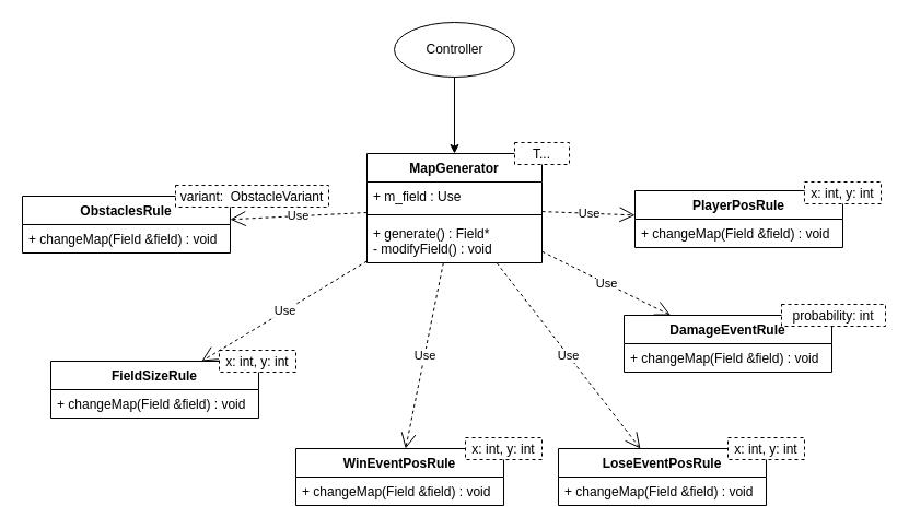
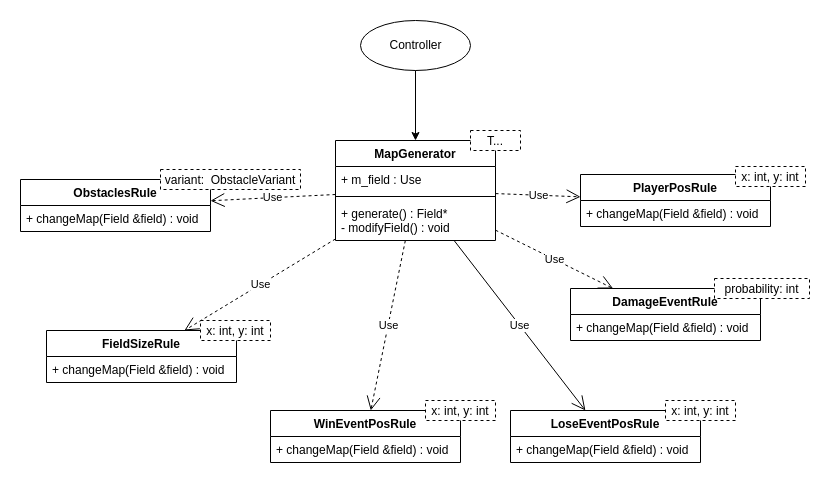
  <mxCell id="0" />
  <mxCell id="1" parent="0" />
  <mxCell id="2" value="Controller" style="ellipse;html=1;" vertex="1" parent="1"><mxGeometry x="360" y="20" width="110" height="50" as="geometry" /></mxCell>
  <mxCell id="3" value="MapGenerator" style="swimlane;fontStyle=1;align=center;verticalAlign=top;childLayout=stackLayout;horizontal=1;startSize=26;horizontalStack=0;resizeParent=1;resizeParentMax=0;resizeLast=0;collapsible=1;marginBottom=0;shadow=0;sketch=0;rounded=0;glass=0;" vertex="1" parent="1"><mxGeometry x="335" y="140" width="160" height="100" as="geometry" /></mxCell>
  <mxCell id="4" value="+ m_field : Use" style="text;strokeColor=none;fillColor=none;align=left;verticalAlign=top;spacingLeft=4;spacingRight=4;overflow=hidden;rotatable=0;points=[[0,0.5],[1,0.5]];portConstraint=eastwest;" vertex="1" parent="3"><mxGeometry y="26" width="160" height="26" as="geometry" /></mxCell>
  <mxCell id="5" value="" style="line;strokeWidth=1;fillColor=none;align=left;verticalAlign=middle;spacingTop=-1;spacingLeft=3;spacingRight=3;rotatable=0;labelPosition=right;points=[];portConstraint=eastwest;" vertex="1" parent="3"><mxGeometry y="52" width="160" height="8" as="geometry" /></mxCell>
  <mxCell id="6" value="+ generate() : Field*&#10;- modifyField() : void" style="text;strokeColor=none;fillColor=none;align=left;verticalAlign=top;spacingLeft=4;spacingRight=4;overflow=hidden;rotatable=0;points=[[0,0.5],[1,0.5]];portConstraint=eastwest;" vertex="1" parent="3"><mxGeometry y="60" width="160" height="40" as="geometry" /></mxCell>
  <mxCell id="7" value="" style="endArrow=classic;html=1;rounded=0;" edge="1" parent="1" source="2" target="3"><mxGeometry width="50" height="50" relative="1" as="geometry"><mxPoint x="310" y="410" as="sourcePoint" /><mxPoint x="360" y="360" as="targetPoint" /></mxGeometry></mxCell>
  <mxCell id="8" value="T..." style="text;align=center;fontStyle=0;verticalAlign=middle;spacingLeft=3;spacingRight=3;strokeColor=default;rotatable=0;points=[[0,0.5],[1,0.5]];portConstraint=eastwest;rounded=0;shadow=0;glass=0;dashed=1;sketch=0;fillColor=default;" vertex="1" parent="1"><mxGeometry x="470" y="130" width="50" height="20" as="geometry" /></mxCell>
  <mxCell id="9" value="FieldSizeRule" style="swimlane;fontStyle=1;align=center;verticalAlign=top;childLayout=stackLayout;horizontal=1;startSize=26;horizontalStack=0;resizeParent=1;resizeParentMax=0;resizeLast=0;collapsible=1;marginBottom=0;rounded=0;shadow=0;glass=0;sketch=0;strokeColor=default;fillColor=default;" vertex="1" parent="1"><mxGeometry x="46" y="330" width="190" height="52" as="geometry" /></mxCell>
  <mxCell id="10" value="+ changeMap(Field &amp;field) : void" style="text;strokeColor=none;fillColor=none;align=left;verticalAlign=top;spacingLeft=4;spacingRight=4;overflow=hidden;rotatable=0;points=[[0,0.5],[1,0.5]];portConstraint=eastwest;rounded=0;shadow=0;glass=0;sketch=0;" vertex="1" parent="9"><mxGeometry y="26" width="190" height="26" as="geometry" /></mxCell>
  <mxCell id="11" value="WinEventPosRule" style="swimlane;fontStyle=1;align=center;verticalAlign=top;childLayout=stackLayout;horizontal=1;startSize=26;horizontalStack=0;resizeParent=1;resizeParentMax=0;resizeLast=0;collapsible=1;marginBottom=0;rounded=0;shadow=0;glass=0;sketch=0;strokeColor=default;fillColor=default;" vertex="1" parent="1"><mxGeometry x="270" y="410" width="190" height="52" as="geometry" /></mxCell>
  <mxCell id="12" value="+ changeMap(Field &amp;field) : void" style="text;strokeColor=none;fillColor=none;align=left;verticalAlign=top;spacingLeft=4;spacingRight=4;overflow=hidden;rotatable=0;points=[[0,0.5],[1,0.5]];portConstraint=eastwest;rounded=0;shadow=0;glass=0;sketch=0;" vertex="1" parent="11"><mxGeometry y="26" width="190" height="26" as="geometry" /></mxCell>
  <mxCell id="13" value="PlayerPosRule" style="swimlane;fontStyle=1;align=center;verticalAlign=top;childLayout=stackLayout;horizontal=1;startSize=26;horizontalStack=0;resizeParent=1;resizeParentMax=0;resizeLast=0;collapsible=1;marginBottom=0;rounded=0;shadow=0;glass=0;sketch=0;strokeColor=default;fillColor=default;" vertex="1" parent="1"><mxGeometry x="580" y="174" width="190" height="52" as="geometry" /></mxCell>
  <mxCell id="14" value="+ changeMap(Field &amp;field) : void" style="text;strokeColor=none;fillColor=none;align=left;verticalAlign=top;spacingLeft=4;spacingRight=4;overflow=hidden;rotatable=0;points=[[0,0.5],[1,0.5]];portConstraint=eastwest;rounded=0;shadow=0;glass=0;sketch=0;" vertex="1" parent="13"><mxGeometry y="26" width="190" height="26" as="geometry" /></mxCell>
  <mxCell id="15" value="LoseEventPosRule" style="swimlane;fontStyle=1;align=center;verticalAlign=top;childLayout=stackLayout;horizontal=1;startSize=26;horizontalStack=0;resizeParent=1;resizeParentMax=0;resizeLast=0;collapsible=1;marginBottom=0;rounded=0;shadow=0;glass=0;sketch=0;strokeColor=default;fillColor=default;" vertex="1" parent="1"><mxGeometry x="510" y="410" width="190" height="52" as="geometry" /></mxCell>
  <mxCell id="16" value="+ changeMap(Field &amp;field) : void" style="text;strokeColor=none;fillColor=none;align=left;verticalAlign=top;spacingLeft=4;spacingRight=4;overflow=hidden;rotatable=0;points=[[0,0.5],[1,0.5]];portConstraint=eastwest;rounded=0;shadow=0;glass=0;sketch=0;" vertex="1" parent="15"><mxGeometry y="26" width="190" height="26" as="geometry" /></mxCell>
  <mxCell id="17" value="ObstaclesRule" style="swimlane;fontStyle=1;align=center;verticalAlign=top;childLayout=stackLayout;horizontal=1;startSize=26;horizontalStack=0;resizeParent=1;resizeParentMax=0;resizeLast=0;collapsible=1;marginBottom=0;rounded=0;shadow=0;glass=0;sketch=0;strokeColor=default;fillColor=default;" vertex="1" parent="1"><mxGeometry x="20" y="179" width="190" height="52" as="geometry" /></mxCell>
  <mxCell id="18" value="+ changeMap(Field &amp;field) : void" style="text;strokeColor=none;fillColor=none;align=left;verticalAlign=top;spacingLeft=4;spacingRight=4;overflow=hidden;rotatable=0;points=[[0,0.5],[1,0.5]];portConstraint=eastwest;rounded=0;shadow=0;glass=0;sketch=0;" vertex="1" parent="17"><mxGeometry y="26" width="190" height="26" as="geometry" /></mxCell>
  <mxCell id="19" value="x: int, y: int" style="text;align=center;fontStyle=0;verticalAlign=middle;spacingLeft=3;spacingRight=3;strokeColor=default;rotatable=0;points=[[0,0.5],[1,0.5]];portConstraint=eastwest;rounded=0;shadow=0;glass=0;dashed=1;sketch=0;fillColor=default;" vertex="1" parent="1"><mxGeometry x="200" y="320" width="70" height="20" as="geometry" /></mxCell>
  <mxCell id="20" value="x: int, y: int" style="text;align=center;fontStyle=0;verticalAlign=middle;spacingLeft=3;spacingRight=3;strokeColor=default;rotatable=0;points=[[0,0.5],[1,0.5]];portConstraint=eastwest;rounded=0;shadow=0;glass=0;dashed=1;sketch=0;fillColor=default;" vertex="1" parent="1"><mxGeometry x="425" y="400" width="70" height="20" as="geometry" /></mxCell>
  <mxCell id="21" value="x: int, y: int" style="text;align=center;fontStyle=0;verticalAlign=middle;spacingLeft=3;spacingRight=3;strokeColor=default;rotatable=0;points=[[0,0.5],[1,0.5]];portConstraint=eastwest;rounded=0;shadow=0;glass=0;dashed=1;sketch=0;fillColor=default;" vertex="1" parent="1"><mxGeometry x="665" y="400" width="70" height="20" as="geometry" /></mxCell>
  <mxCell id="22" value="x: int, y: int" style="text;align=center;fontStyle=0;verticalAlign=middle;spacingLeft=3;spacingRight=3;strokeColor=default;rotatable=0;points=[[0,0.5],[1,0.5]];portConstraint=eastwest;rounded=0;shadow=0;glass=0;dashed=1;sketch=0;fillColor=default;" vertex="1" parent="1"><mxGeometry x="735" y="166" width="70" height="20" as="geometry" /></mxCell>
  <mxCell id="23" value="DamageEventRule" style="swimlane;fontStyle=1;align=center;verticalAlign=top;childLayout=stackLayout;horizontal=1;startSize=26;horizontalStack=0;resizeParent=1;resizeParentMax=0;resizeLast=0;collapsible=1;marginBottom=0;rounded=0;shadow=0;glass=0;sketch=0;strokeColor=default;fillColor=default;" vertex="1" parent="1"><mxGeometry x="570" y="288" width="190" height="52" as="geometry" /></mxCell>
  <mxCell id="24" value="+ changeMap(Field &amp;field) : void" style="text;strokeColor=none;fillColor=none;align=left;verticalAlign=top;spacingLeft=4;spacingRight=4;overflow=hidden;rotatable=0;points=[[0,0.5],[1,0.5]];portConstraint=eastwest;rounded=0;shadow=0;glass=0;sketch=0;" vertex="1" parent="23"><mxGeometry y="26" width="190" height="26" as="geometry" /></mxCell>
  <mxCell id="25" value="probability: int" style="text;align=center;fontStyle=0;verticalAlign=middle;spacingLeft=3;spacingRight=3;strokeColor=default;rotatable=0;points=[[0,0.5],[1,0.5]];portConstraint=eastwest;rounded=0;shadow=0;glass=0;dashed=1;sketch=0;fillColor=default;" vertex="1" parent="1"><mxGeometry x="714" y="278" width="95" height="20" as="geometry" /></mxCell>
  <mxCell id="26" value="variant:  ObstacleVariant" style="text;align=center;fontStyle=0;verticalAlign=middle;spacingLeft=3;spacingRight=3;strokeColor=default;rotatable=0;points=[[0,0.5],[1,0.5]];portConstraint=eastwest;rounded=0;shadow=0;glass=0;dashed=1;sketch=0;fillColor=default;" vertex="1" parent="1"><mxGeometry x="160" y="169" width="140" height="20" as="geometry" /></mxCell>
  <mxCell id="27" value="Use" style="endArrow=open;endSize=12;dashed=1;html=1;rounded=0;" edge="1" parent="1" source="3" target="9"><mxGeometry width="160" relative="1" as="geometry"><mxPoint x="300" y="530" as="sourcePoint" /><mxPoint x="460" y="530" as="targetPoint" /></mxGeometry></mxCell>
  <mxCell id="28" value="Use" style="endArrow=open;endSize=12;dashed=1;html=1;rounded=0;" edge="1" parent="1" source="3" target="11"><mxGeometry width="160" relative="1" as="geometry"><mxPoint x="407.955" y="250" as="sourcePoint" /><mxPoint x="373.864" y="350" as="targetPoint" /></mxGeometry></mxCell>
- <mxCell id="29" value="Use" style="endArrow=open;endSize=12;dashed=1;html=1;rounded=0;" edge="1" parent="1" source="3" target="15"><mxGeometry width="160" relative="1" as="geometry"><mxPoint x="414.837" y="250" as="sourcePoint" /><mxPoint x="380.285" y="420" as="targetPoint" /></mxGeometry></mxCell>
+ <mxCell id="29" value="Use" style="endArrow=open;endSize=12;dashed=0;html=1;rounded=0;" edge="1" parent="1" source="3" target="15"><mxGeometry width="160" relative="1" as="geometry"><mxPoint x="414.837" y="250" as="sourcePoint" /><mxPoint x="380.285" y="420" as="targetPoint" /></mxGeometry></mxCell>
  <mxCell id="30" value="Use" style="endArrow=open;endSize=12;dashed=1;html=1;rounded=0;" edge="1" parent="1" source="3" target="13"><mxGeometry width="160" relative="1" as="geometry"><mxPoint x="424.837" y="260" as="sourcePoint" /><mxPoint x="390.285" y="430" as="targetPoint" /></mxGeometry></mxCell>
  <mxCell id="31" value="Use" style="endArrow=open;endSize=12;dashed=1;html=1;rounded=0;" edge="1" parent="1" source="3" target="17"><mxGeometry width="160" relative="1" as="geometry"><mxPoint x="414.837" y="250" as="sourcePoint" /><mxPoint x="380.285" y="420" as="targetPoint" /></mxGeometry></mxCell>
  <mxCell id="32" value="Use" style="endArrow=open;endSize=12;dashed=1;html=1;rounded=0;" edge="1" parent="1" source="3" target="23"><mxGeometry width="160" relative="1" as="geometry"><mxPoint x="414.837" y="250" as="sourcePoint" /><mxPoint x="380.285" y="420" as="targetPoint" /></mxGeometry></mxCell>
